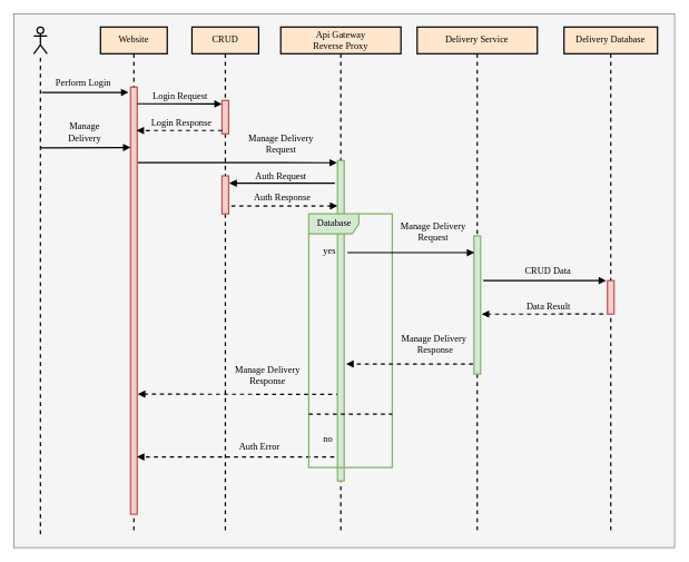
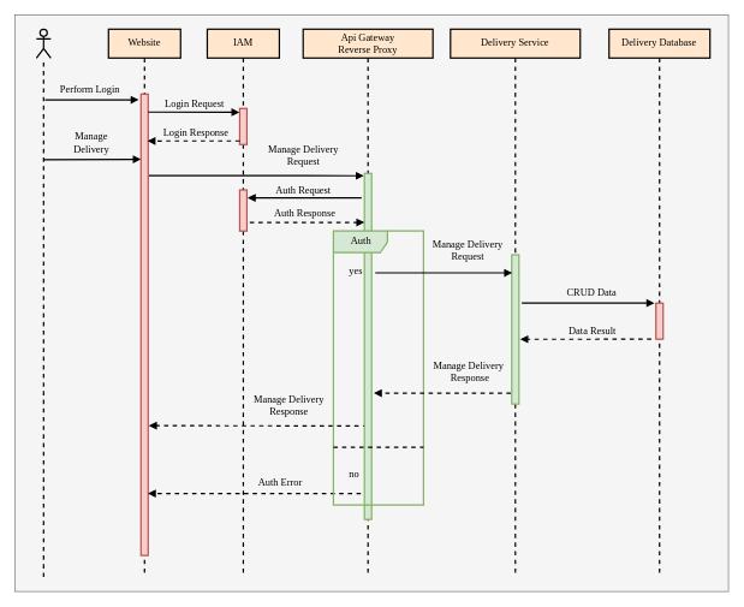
  <mxCell id="0" />
  <mxCell id="1" parent="0" />
  <mxCell id="2" value="" style="rounded=0;whiteSpace=wrap;html=1;fontFamily=Verdana;fillColor=#f5f5f5;strokeColor=#666666;fontColor=#333333;" parent="1" vertex="1"><mxGeometry x="20" y="20" width="990" height="800" as="geometry" /></mxCell>
  <mxCell id="3" value="" style="shape=umlActor;verticalLabelPosition=bottom;verticalAlign=top;html=1;outlineConnect=0;fillColor=none;strokeColor=#000000;gradientColor=#b3b3b3;strokeWidth=2;fontSize=14;fontFamily=Verdana;" parent="1" vertex="1"><mxGeometry x="50" y="40" width="20" height="40" as="geometry" /></mxCell>
  <mxCell id="4" value="Website" style="shape=umlLifeline;perimeter=lifelinePerimeter;whiteSpace=wrap;html=1;container=1;collapsible=0;recursiveResize=0;outlineConnect=0;fillColor=#ffe6cc;strokeColor=#000000;fontSize=14;strokeWidth=2;fontFamily=Verdana;" parent="1" vertex="1"><mxGeometry x="150" y="40" width="100" height="760" as="geometry" /></mxCell>
  <mxCell id="5" value="" style="html=1;points=[];perimeter=orthogonalPerimeter;fillColor=#f8cecc;fontSize=14;strokeColor=#b85450;strokeWidth=2;fontFamily=Verdana;" parent="4" vertex="1"><mxGeometry x="45" y="90" width="10" height="640" as="geometry" /></mxCell>
  <mxCell id="6" value="" style="endArrow=block;html=1;rounded=0;entryX=-0.027;entryY=0.104;entryDx=0;entryDy=0;entryPerimeter=0;fontSize=14;endFill=1;strokeWidth=2;fontFamily=Verdana;" parent="4" target="10" edge="1"><mxGeometry width="50" height="50" relative="1" as="geometry"><mxPoint x="55" y="115" as="sourcePoint" /><mxPoint x="185" y="113.0" as="targetPoint" /></mxGeometry></mxCell>
  <mxCell id="7" value="Login Request" style="edgeLabel;html=1;align=center;verticalAlign=middle;resizable=0;points=[];fontSize=14;labelBackgroundColor=none;fontFamily=Verdana;" parent="6" vertex="1" connectable="0"><mxGeometry x="-0.197" relative="1" as="geometry"><mxPoint x="13" y="-11" as="offset" /></mxGeometry></mxCell>
  <mxCell id="8" value="" style="endArrow=none;dashed=1;html=1;rounded=0;fontSize=14;strokeWidth=2;fontFamily=Verdana;" parent="1" target="3" edge="1"><mxGeometry width="50" height="50" relative="1" as="geometry"><mxPoint x="60" y="800" as="sourcePoint" /><mxPoint x="65" y="120" as="targetPoint" /></mxGeometry></mxCell>
- <mxCell id="9" value="CRUD" style="shape=umlLifeline;perimeter=lifelinePerimeter;whiteSpace=wrap;html=1;container=1;collapsible=0;recursiveResize=0;outlineConnect=0;fillColor=#ffe6cc;strokeColor=#000000;fontSize=14;strokeWidth=2;fontFamily=Verdana;" parent="1" vertex="1"><mxGeometry x="287" y="40" width="100" height="760" as="geometry" /></mxCell>
+ <mxCell id="9" value="IAM" style="shape=umlLifeline;perimeter=lifelinePerimeter;whiteSpace=wrap;html=1;container=1;collapsible=0;recursiveResize=0;outlineConnect=0;fillColor=#ffe6cc;strokeColor=#000000;fontSize=14;strokeWidth=2;fontFamily=Verdana;" parent="1" vertex="1"><mxGeometry x="287" y="40" width="100" height="760" as="geometry" /></mxCell>
  <mxCell id="10" value="" style="html=1;points=[];perimeter=orthogonalPerimeter;fillColor=#f8cecc;fontSize=14;strokeColor=#b85450;strokeWidth=2;fontFamily=Verdana;" parent="9" vertex="1"><mxGeometry x="45" y="110" width="10" height="50" as="geometry" /></mxCell>
  <mxCell id="11" value="" style="endArrow=block;html=1;rounded=0;fontSize=14;endFill=1;entryX=-0.077;entryY=0.007;entryDx=0;entryDy=0;entryPerimeter=0;fontFamily=Verdana;strokeWidth=2;" parent="9" target="35" edge="1"><mxGeometry width="50" height="50" relative="1" as="geometry"><mxPoint x="-81" y="203" as="sourcePoint" /><mxPoint x="223" y="200" as="targetPoint" /></mxGeometry></mxCell>
  <mxCell id="12" value="Manage Delivery&lt;br&gt;Request" style="edgeLabel;html=1;align=center;verticalAlign=middle;resizable=0;points=[];fontSize=14;labelBackgroundColor=none;fontFamily=Verdana;" parent="11" vertex="1" connectable="0"><mxGeometry x="-0.197" relative="1" as="geometry"><mxPoint x="94" y="-29" as="offset" /></mxGeometry></mxCell>
  <mxCell id="13" value="" style="html=1;points=[];perimeter=orthogonalPerimeter;fillColor=#f8cecc;fontSize=14;strokeColor=#b85450;strokeWidth=2;fontFamily=Verdana;" parent="9" vertex="1"><mxGeometry x="45" y="223" width="10" height="57" as="geometry" /></mxCell>
  <mxCell id="14" value="" style="endArrow=block;html=1;rounded=0;entryX=0.9;entryY=0.196;entryDx=0;entryDy=0;entryPerimeter=0;fontSize=14;endFill=1;fontFamily=Verdana;strokeWidth=2;" parent="9" edge="1"><mxGeometry width="50" height="50" relative="1" as="geometry"><mxPoint x="214" y="234" as="sourcePoint" /><mxPoint x="56" y="234.04" as="targetPoint" /></mxGeometry></mxCell>
  <mxCell id="15" value="Auth Request" style="edgeLabel;html=1;align=center;verticalAlign=middle;resizable=0;points=[];fontSize=14;labelBackgroundColor=none;fontFamily=Verdana;" parent="14" vertex="1" connectable="0"><mxGeometry x="-0.197" relative="1" as="geometry"><mxPoint x="-19" y="-11" as="offset" /></mxGeometry></mxCell>
  <mxCell id="16" value="" style="endArrow=block;html=1;rounded=0;dashed=1;fontSize=14;endFill=1;fontFamily=Verdana;strokeWidth=2;" parent="9" edge="1"><mxGeometry width="50" height="50" relative="1" as="geometry"><mxPoint x="213" y="644" as="sourcePoint" /><mxPoint x="-82.5" y="644" as="targetPoint" /></mxGeometry></mxCell>
  <mxCell id="17" value="Auth Error" style="edgeLabel;html=1;align=center;verticalAlign=middle;resizable=0;points=[];fontSize=14;labelBackgroundColor=none;fontFamily=Verdana;" parent="16" vertex="1" connectable="0"><mxGeometry x="-0.197" relative="1" as="geometry"><mxPoint x="6" y="-16" as="offset" /></mxGeometry></mxCell>
  <mxCell id="18" value="" style="endArrow=block;html=1;rounded=0;dashed=1;entryX=1.2;entryY=0.807;entryDx=0;entryDy=0;entryPerimeter=0;fontSize=14;endFill=1;fontFamily=Verdana;strokeWidth=2;" parent="9" edge="1"><mxGeometry width="50" height="50" relative="1" as="geometry"><mxPoint x="222" y="550.34" as="sourcePoint" /><mxPoint x="-81" y="550.0" as="targetPoint" /></mxGeometry></mxCell>
  <mxCell id="19" value="Manage Delivery&lt;br&gt;Response" style="edgeLabel;html=1;align=center;verticalAlign=middle;resizable=0;points=[];fontSize=14;labelBackgroundColor=none;fontFamily=Verdana;" parent="18" vertex="1" connectable="0"><mxGeometry x="-0.197" relative="1" as="geometry"><mxPoint x="12" y="-29" as="offset" /></mxGeometry></mxCell>
  <mxCell id="20" value="&lt;span&gt;Delivery&lt;/span&gt;&amp;nbsp;Service" style="shape=umlLifeline;perimeter=lifelinePerimeter;whiteSpace=wrap;html=1;container=1;collapsible=0;recursiveResize=0;outlineConnect=0;fillColor=#ffe6cc;strokeColor=#000000;fontSize=14;strokeWidth=2;labelBackgroundColor=none;fontFamily=Verdana;" parent="1" vertex="1"><mxGeometry x="624.38" y="40" width="180" height="760" as="geometry" /></mxCell>
  <mxCell id="21" value="" style="html=1;points=[];perimeter=orthogonalPerimeter;fillColor=#d5e8d4;fontSize=14;strokeColor=#82b366;strokeWidth=2;fontFamily=Verdana;" parent="20" vertex="1"><mxGeometry x="85" y="313" width="10" height="207" as="geometry" /></mxCell>
  <mxCell id="22" value="&lt;span&gt;Delivery&lt;/span&gt;&amp;nbsp;Database" style="shape=umlLifeline;perimeter=lifelinePerimeter;whiteSpace=wrap;html=1;container=1;collapsible=0;recursiveResize=0;outlineConnect=0;fillColor=#ffe6cc;strokeColor=#000000;fontSize=14;strokeWidth=2;fontFamily=Verdana;" parent="1" vertex="1"><mxGeometry x="844.38" y="40" width="140" height="760" as="geometry" /></mxCell>
  <mxCell id="23" value="" style="html=1;points=[];perimeter=orthogonalPerimeter;fillColor=#f8cecc;fontSize=14;strokeColor=#b85450;strokeWidth=2;fontFamily=Verdana;" parent="22" vertex="1"><mxGeometry x="65" y="380" width="10" height="50" as="geometry" /></mxCell>
  <mxCell id="24" value="" style="endArrow=block;html=1;rounded=0;fontSize=14;strokeWidth=2;endFill=1;fontFamily=Verdana;" parent="1" edge="1"><mxGeometry width="50" height="50" relative="1" as="geometry"><mxPoint x="62" y="138" as="sourcePoint" /><mxPoint x="192" y="138" as="targetPoint" /></mxGeometry></mxCell>
  <mxCell id="25" value="Perform Login" style="edgeLabel;html=1;align=center;verticalAlign=middle;resizable=0;points=[];fontSize=14;labelBackgroundColor=none;fontFamily=Verdana;" parent="24" vertex="1" connectable="0"><mxGeometry x="-0.197" relative="1" as="geometry"><mxPoint x="9" y="-14" as="offset" /></mxGeometry></mxCell>
  <mxCell id="26" value="" style="endArrow=block;html=1;rounded=0;entryX=0.9;entryY=0.196;entryDx=0;entryDy=0;entryPerimeter=0;exitX=-0.3;exitY=0.254;exitDx=0;exitDy=0;exitPerimeter=0;dashed=1;fontSize=14;endFill=1;strokeWidth=2;fontFamily=Verdana;" parent="1" edge="1"><mxGeometry width="50" height="50" relative="1" as="geometry"><mxPoint x="332" y="195" as="sourcePoint" /><mxPoint x="204" y="195.04" as="targetPoint" /></mxGeometry></mxCell>
  <mxCell id="27" value="Login Response" style="edgeLabel;html=1;align=center;verticalAlign=middle;resizable=0;points=[];fontSize=14;labelBackgroundColor=none;fontFamily=Verdana;" parent="26" vertex="1" connectable="0"><mxGeometry x="-0.197" relative="1" as="geometry"><mxPoint x="-11" y="-11" as="offset" /></mxGeometry></mxCell>
  <mxCell id="28" value="" style="endArrow=block;html=1;rounded=0;entryX=0;entryY=0.021;entryDx=0;entryDy=0;entryPerimeter=0;fontSize=14;strokeWidth=2;endFill=1;fontFamily=Verdana;" parent="1" edge="1"><mxGeometry width="50" height="50" relative="1" as="geometry"><mxPoint x="60" y="221" as="sourcePoint" /><mxPoint x="195" y="220.5" as="targetPoint" /></mxGeometry></mxCell>
  <mxCell id="29" value="Manage &lt;br&gt;Delivery" style="edgeLabel;html=1;align=center;verticalAlign=middle;resizable=0;points=[];fontSize=14;labelBackgroundColor=none;fontFamily=Verdana;" parent="28" vertex="1" connectable="0"><mxGeometry x="-0.197" relative="1" as="geometry"><mxPoint x="12" y="-23" as="offset" /></mxGeometry></mxCell>
  <mxCell id="30" value="" style="endArrow=block;html=1;rounded=0;fontSize=14;endFill=1;fontFamily=Verdana;strokeWidth=2;" parent="1" edge="1"><mxGeometry width="50" height="50" relative="1" as="geometry"><mxPoint x="723.38" y="420" as="sourcePoint" /><mxPoint x="907.38" y="420" as="targetPoint" /></mxGeometry></mxCell>
  <mxCell id="31" value="CRUD Data" style="edgeLabel;html=1;align=center;verticalAlign=middle;resizable=0;points=[];fontSize=14;labelBorderColor=none;labelBackgroundColor=none;fontFamily=Verdana;" parent="30" vertex="1" connectable="0"><mxGeometry x="-0.197" relative="1" as="geometry"><mxPoint x="22" y="-15" as="offset" /></mxGeometry></mxCell>
  <mxCell id="32" value="" style="endArrow=block;html=1;rounded=0;dashed=1;fontSize=14;endFill=1;entryX=0.429;entryY=0.335;entryDx=0;entryDy=0;entryPerimeter=0;exitX=-0.738;exitY=0.867;exitDx=0;exitDy=0;exitPerimeter=0;fontFamily=Verdana;strokeWidth=2;" parent="1" edge="1"><mxGeometry width="50" height="50" relative="1" as="geometry"><mxPoint x="903" y="470.03" as="sourcePoint" /><mxPoint x="721.005" y="470.1" as="targetPoint" /></mxGeometry></mxCell>
  <mxCell id="33" value="&lt;br&gt;Data Result" style="edgeLabel;html=1;align=center;verticalAlign=middle;resizable=0;points=[];fontSize=14;labelBackgroundColor=none;fontFamily=Verdana;" parent="32" vertex="1" connectable="0"><mxGeometry x="-0.197" relative="1" as="geometry"><mxPoint x="-10" y="-20" as="offset" /></mxGeometry></mxCell>
  <mxCell id="34" value="Api Gateway&lt;br&gt;Reverse Proxy" style="shape=umlLifeline;perimeter=lifelinePerimeter;whiteSpace=wrap;html=1;container=1;collapsible=0;recursiveResize=0;outlineConnect=0;fillColor=#ffe6cc;strokeColor=#000000;fontSize=14;strokeWidth=2;labelBackgroundColor=none;fontFamily=Verdana;" parent="1" vertex="1"><mxGeometry x="420" y="40" width="180" height="760" as="geometry" /></mxCell>
  <mxCell id="35" value="" style="html=1;points=[];perimeter=orthogonalPerimeter;fillColor=#d5e8d4;fontSize=14;strokeColor=#82b366;strokeWidth=2;fontFamily=Verdana;" parent="34" vertex="1"><mxGeometry x="85" y="200" width="10" height="480" as="geometry" /></mxCell>
  <mxCell id="36" value="" style="endArrow=block;html=1;rounded=0;dashed=1;exitX=1.5;exitY=0.928;exitDx=0;exitDy=0;exitPerimeter=0;fontSize=14;endFill=1;fontFamily=Verdana;strokeWidth=2;" parent="34" edge="1"><mxGeometry width="50" height="50" relative="1" as="geometry"><mxPoint x="-74" y="268" as="sourcePoint" /><mxPoint x="85" y="268" as="targetPoint" /></mxGeometry></mxCell>
  <mxCell id="37" value="Auth Response" style="edgeLabel;html=1;align=center;verticalAlign=middle;resizable=0;points=[];fontSize=14;labelBackgroundColor=none;fontFamily=Verdana;" parent="36" vertex="1" connectable="0"><mxGeometry x="-0.197" relative="1" as="geometry"><mxPoint x="11" y="-13" as="offset" /></mxGeometry></mxCell>
- <mxCell id="38" value="Database" style="shape=umlFrame;tabWidth=110;tabHeight=30;tabPosition=left;html=1;boundedLbl=1;labelInHeader=1;width=75;height=30;fontSize=14;fillColor=#d5e8d4;strokeColor=#82b366;strokeWidth=2;fontFamily=Verdana;" parent="34" vertex="1"><mxGeometry x="42" y="280" width="125" height="380" as="geometry" /></mxCell>
+ <mxCell id="38" value="Auth" style="shape=umlFrame;tabWidth=110;tabHeight=30;tabPosition=left;html=1;boundedLbl=1;labelInHeader=1;width=75;height=30;fontSize=14;fillColor=#d5e8d4;strokeColor=#82b366;strokeWidth=2;fontFamily=Verdana;" parent="34" vertex="1"><mxGeometry x="42" y="280" width="125" height="380" as="geometry" /></mxCell>
  <mxCell id="39" value="yes" style="text;fontSize=14;fontFamily=Verdana;" parent="38" vertex="1"><mxGeometry width="100" height="20" relative="1" as="geometry"><mxPoint x="20" y="40" as="offset" /></mxGeometry></mxCell>
  <mxCell id="40" value="no" style="line;strokeWidth=2;labelPosition=center;verticalLabelPosition=bottom;align=left;verticalAlign=top;spacingLeft=20;spacingTop=15;dashed=1;fontSize=14;labelBackgroundColor=none;fontFamily=Verdana;" parent="38" vertex="1"><mxGeometry y="292.493" width="125.0" height="15.2" as="geometry" /></mxCell>
  <mxCell id="41" value="" style="endArrow=block;html=1;rounded=0;dashed=1;entryX=1.2;entryY=0.807;entryDx=0;entryDy=0;entryPerimeter=0;fontSize=14;endFill=1;fontFamily=Verdana;strokeWidth=2;" parent="38" edge="1"><mxGeometry width="50" height="50" relative="1" as="geometry"><mxPoint x="246" y="224.78" as="sourcePoint" /><mxPoint x="56" y="224.78" as="targetPoint" /></mxGeometry></mxCell>
  <mxCell id="42" value="Manage Delivery&amp;nbsp;&lt;br&gt;Response" style="edgeLabel;html=1;align=center;verticalAlign=middle;resizable=0;points=[];fontSize=14;labelBackgroundColor=none;fontFamily=Verdana;" parent="41" vertex="1" connectable="0"><mxGeometry x="-0.197" relative="1" as="geometry"><mxPoint x="18" y="-29" as="offset" /></mxGeometry></mxCell>
  <mxCell id="43" value="" style="endArrow=block;html=1;rounded=0;fontSize=14;endFill=1;fontFamily=Verdana;strokeWidth=2;" parent="1" edge="1"><mxGeometry width="50" height="50" relative="1" as="geometry"><mxPoint x="520" y="378" as="sourcePoint" /><mxPoint x="710" y="378" as="targetPoint" /><Array as="points"><mxPoint x="598" y="378" /></Array></mxGeometry></mxCell>
  <mxCell id="44" value="Manage Delivery&lt;br&gt;Request" style="edgeLabel;html=1;align=center;verticalAlign=middle;resizable=0;points=[];fontSize=14;labelBackgroundColor=none;fontFamily=Verdana;" parent="43" vertex="1" connectable="0"><mxGeometry x="-0.197" relative="1" as="geometry"><mxPoint x="51" y="-32" as="offset" /></mxGeometry></mxCell>
